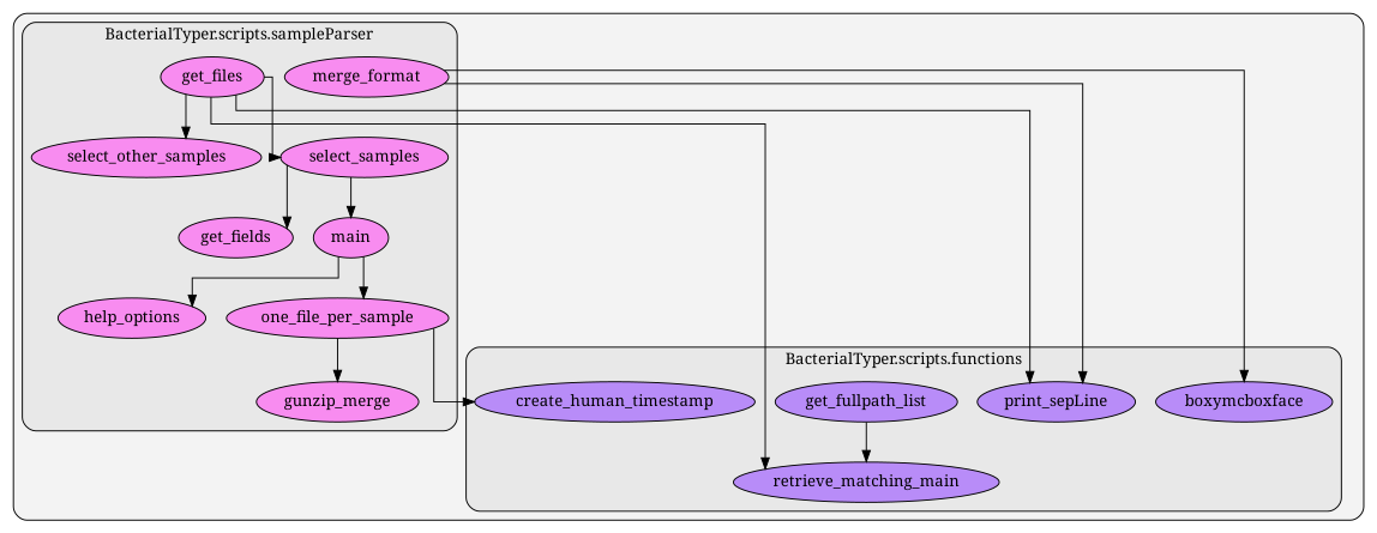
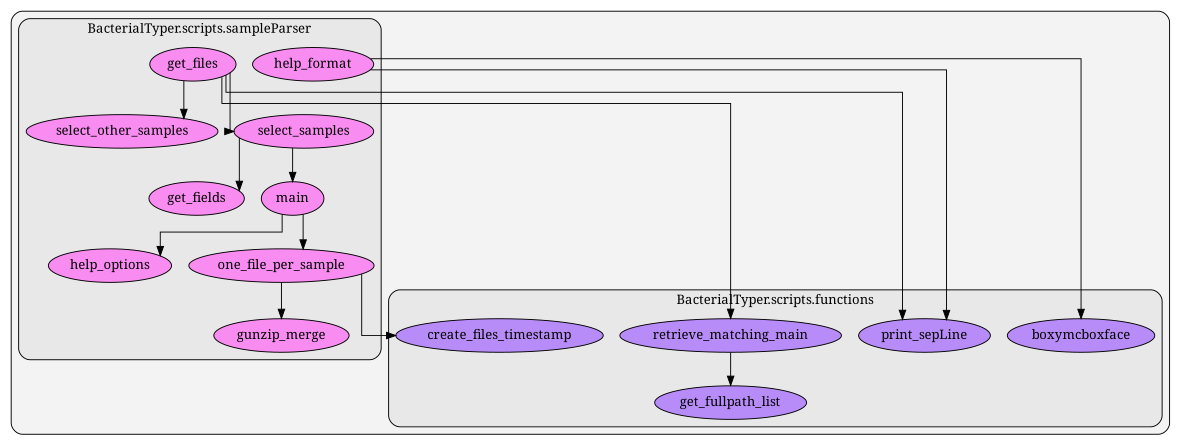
  digraph {
    clusterrank=local
    fontname="Noto Serif"
    rankdir=TB
    splines=ortho
    node [fillcolor="#ff65f4b2" fontcolor="#000000" fontname="Noto Serif" group=38 style=filled]
    edge [color="#000000" fontname="Noto Serif" style=solid]
    n1 [fillcolor="#a365ffb2" group=33 label=boxymcboxface]
-   n2 [fillcolor="#a365ffb2" group=33 label=create_human_timestamp]
+   n2 [fillcolor="#a365ffb2" group=33 label=create_files_timestamp]
    n3 [fillcolor="#a365ffb2" group=33 label=get_fullpath_list]
    n4 [fillcolor="#a365ffb2" group=33 label=print_sepLine]
    n5 [fillcolor="#a365ffb2" group=33 label=retrieve_matching_main]
    n6 [label=get_fields]
    n7 [label=get_files]
    n8 [label=gunzip_merge]
-   n9 [label=merge_format]
+   n9 [label=help_format]
    n10 [label=help_options]
    n11 [label=main]
    n12 [label=one_file_per_sample]
    n13 [label=select_other_samples]
    n14 [label=select_samples]
    subgraph cluster_1 {
      fillcolor="#80808018"
      style="filled,rounded"
      subgraph cluster_2 {
        fillcolor="#80808018"
        label="BacterialTyper.scripts.functions"
        style="filled,rounded"
        n1
        n2
        n3
        n4
        n5
      }
      subgraph cluster_3 {
        fillcolor="#80808018"
        label="BacterialTyper.scripts.sampleParser"
        style="filled,rounded"
        n6
        n7
        n8
        n9
        n10
        n11
        n12
        n13
        n14
      }
    }
-   n3 -> n5
+   n5 -> n3
    n7 -> n4
    n7 -> n5
    n7 -> n13
    n7 -> n14
    n9 -> n1
    n9 -> n4
    n11 -> n10
    n11 -> n12
    n12 -> n2
    n12 -> n8
    n14 -> n6
    n14 -> n11
  }
